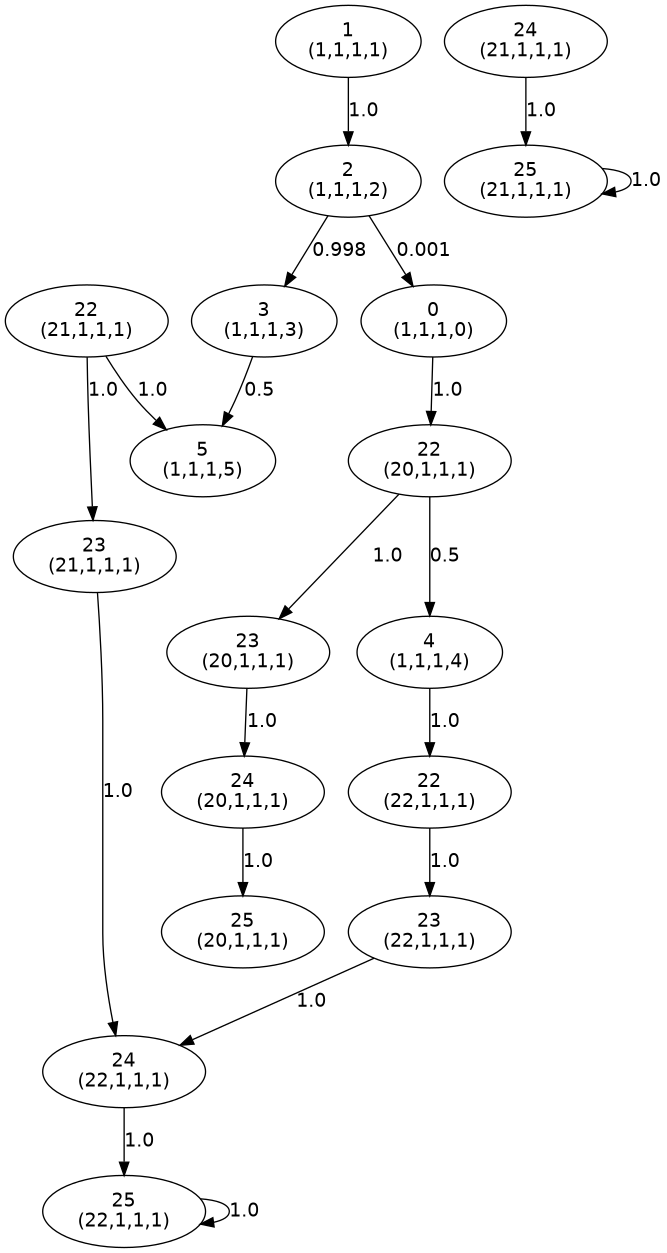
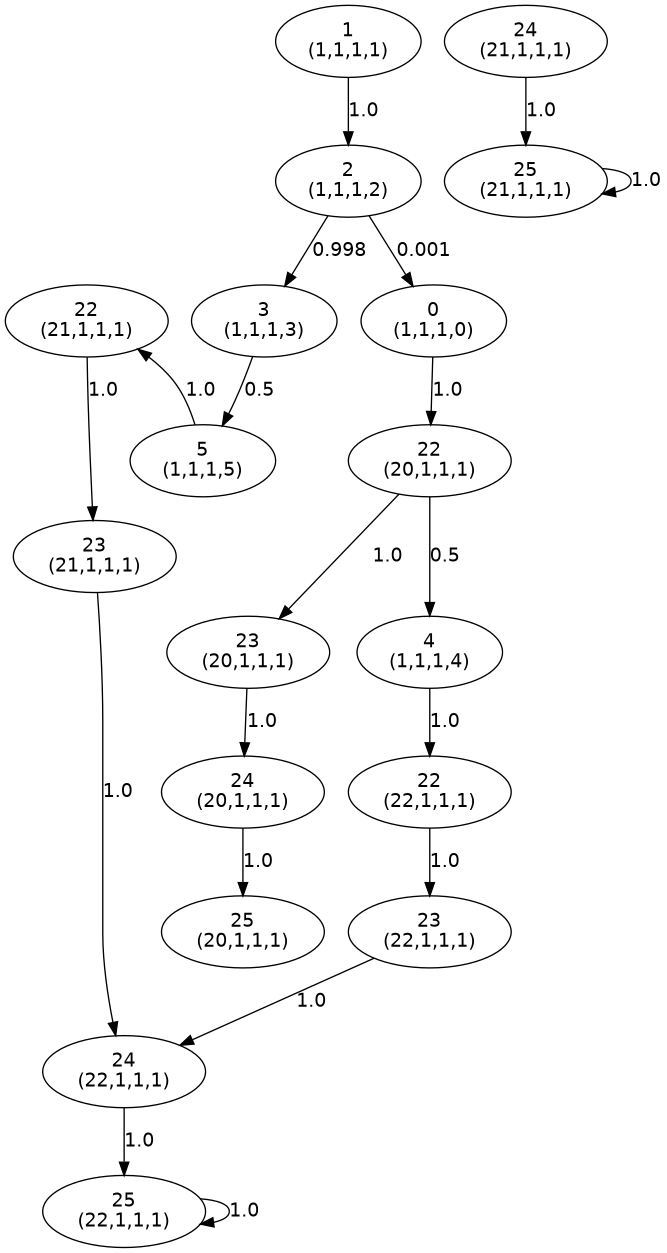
  digraph {
    fontname="DejaVu Sans"
    node [fontname="DejaVu Sans"]
    edge [fontname="DejaVu Sans"]
    n1 [label="0\n(1,1,1,0)"]
    n2 [label="22\n(20,1,1,1)"]
    n3 [label="4\n(1,1,1,4)"]
    n4 [label="23\n(20,1,1,1)"]
    n5 [label="1\n(1,1,1,1)"]
    n6 [label="2\n(1,1,1,2)"]
    n7 [label="3\n(1,1,1,3)"]
    n8 [label="5\n(1,1,1,5)"]
    n9 [label="22\n(22,1,1,1)"]
    n10 [label="22\n(21,1,1,1)"]
    n11 [label="23\n(22,1,1,1)"]
    n12 [label="23\n(21,1,1,1)"]
    n13 [label="24\n(20,1,1,1)"]
    n14 [label="25\n(20,1,1,1)"]
    n15 [label="24\n(22,1,1,1)"]
    n16 [label="25\n(22,1,1,1)"]
    n17 [label="24\n(21,1,1,1)"]
    n18 [label="25\n(21,1,1,1)"]
    n1 -> n2 [label=1.0]
    n2 -> n3 [label=0.5]
    n2 -> n4 [label=1.0]
    n3 -> n9 [label=1.0]
    n4 -> n13 [label=1.0]
    n5 -> n6 [label=1.0]
    n6 -> n1 [label=0.001]
    n6 -> n7 [label=0.998]
    n7 -> n8 [label=0.5]
-   n10 -> n8 [label=1.0]
+   n8 -> n10 [label=1.0]
    n9 -> n11 [label=1.0]
    n10 -> n12 [label=1.0]
    n11 -> n15 [label=1.0]
    n12 -> n15 [label=1.0]
    n13 -> n14 [label=1.0]
    n15 -> n16 [label=1.0]
    n16 -> n16 [label=1.0]
    n17 -> n18 [label=1.0]
    n18 -> n18 [label=1.0]
  }
